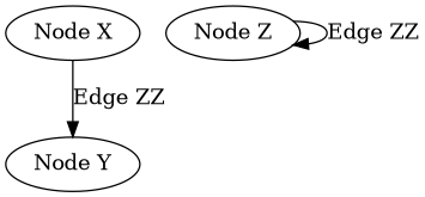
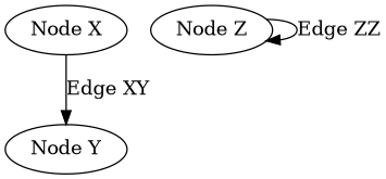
  digraph {
    n1 [label="Node X"]
    n2 [label="Node Y"]
    n3 [label="Node Z"]
-   n1 -> n2 [label="Edge ZZ"]
+   n1 -> n2 [label="Edge XY"]
    n3 -> n3 [label="Edge ZZ"]
  }
